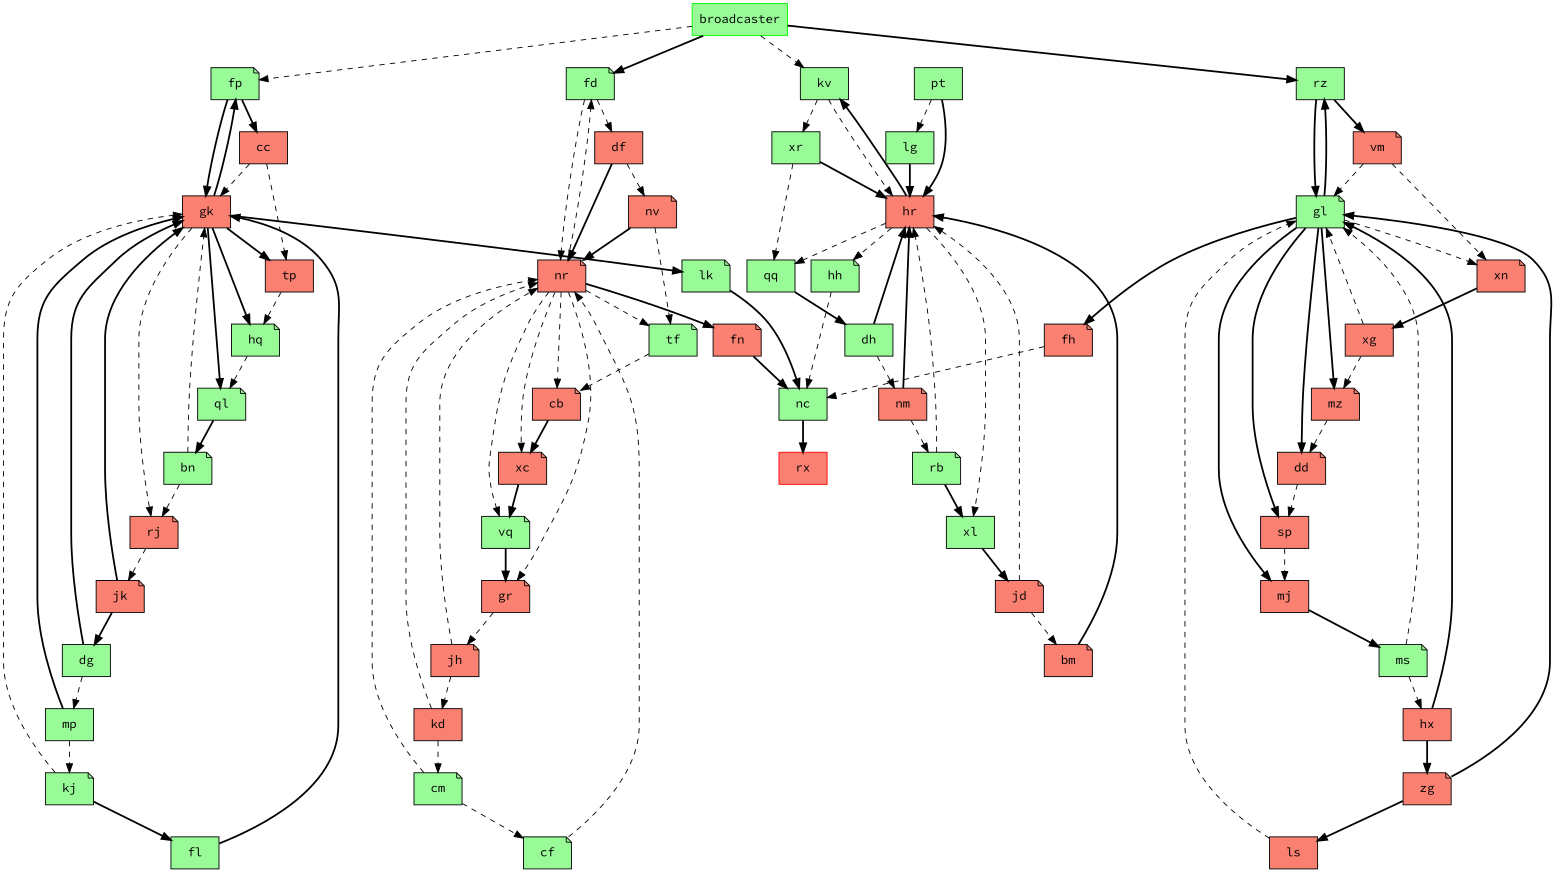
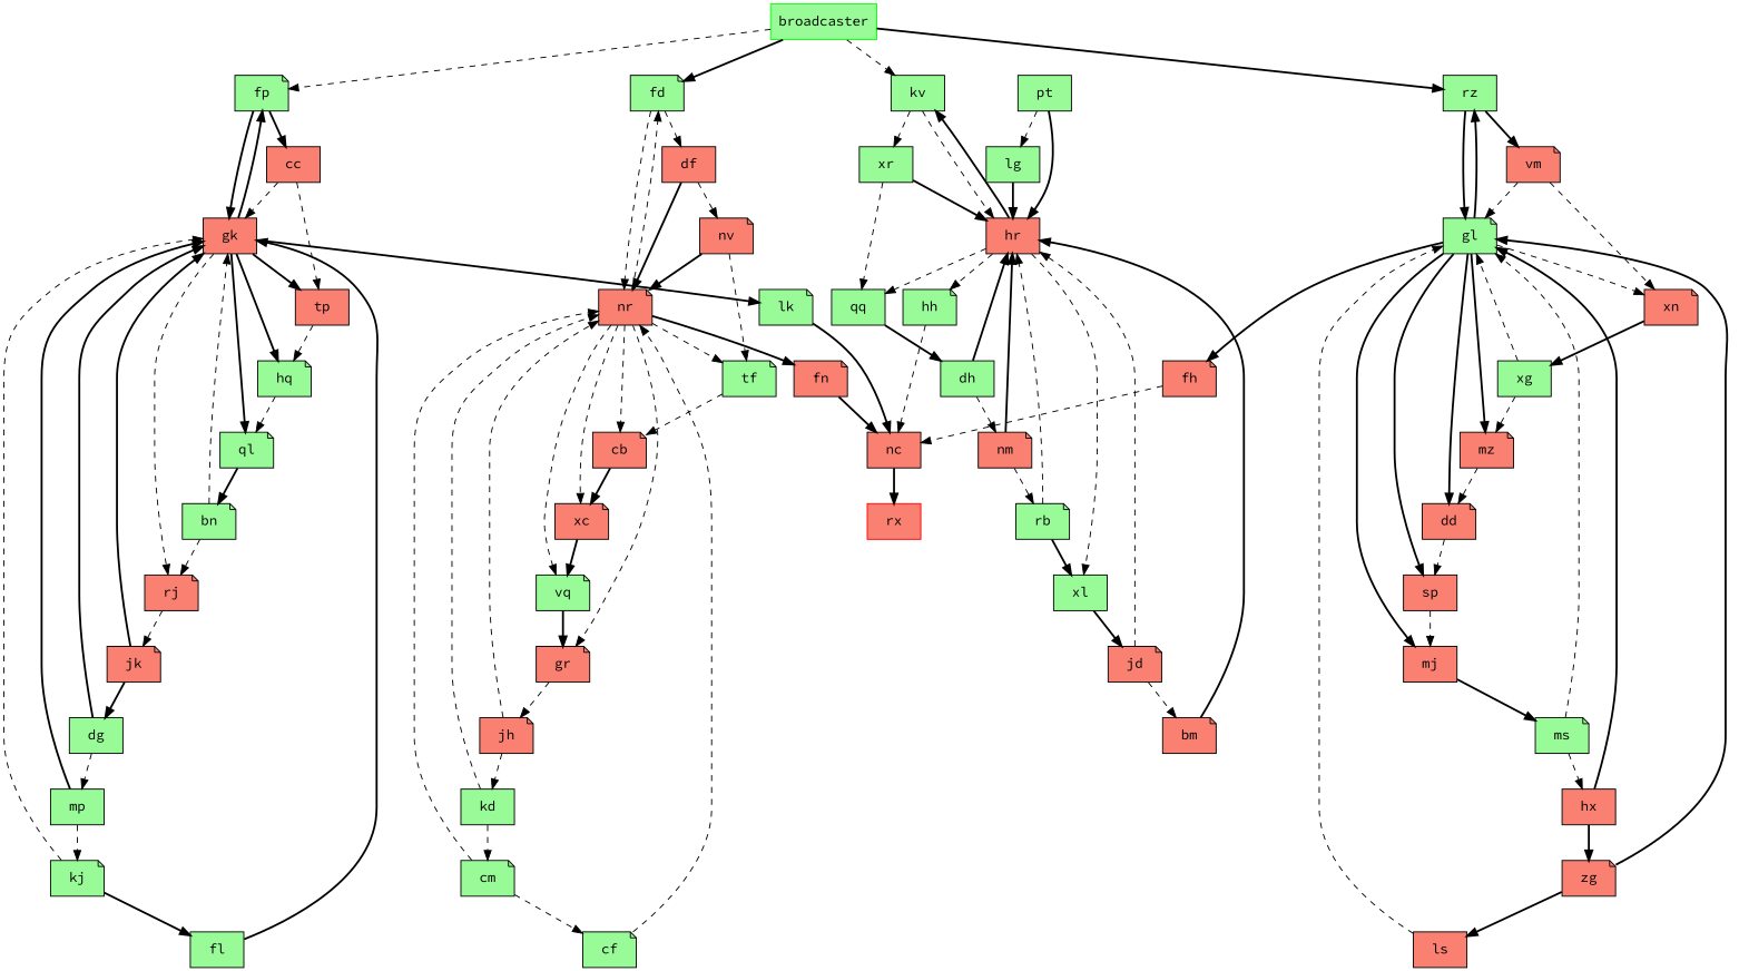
  digraph {
    fontname="Source Code Pro"
    node [fillcolor=salmon fontname="Source Code Pro" shape=note style=filled]
    edge [fontname="Source Code Pro" style=dashed]
    broadcaster [color=green fillcolor=palegreen shape=box]
    rz [fillcolor=palegreen shape=box]
    fp [fillcolor=palegreen]
    kv [fillcolor=palegreen shape=box]
    fd [fillcolor=palegreen]
    gl [fillcolor=palegreen]
    vm
    cc [shape=box]
    gk [shape=box]
    hr [shape=box]
    xr [fillcolor=palegreen shape=box]
    nr
    df [shape=box]
    rx [color=red shape=box]
    ls [shape=box]
    mz
    sp [shape=box]
    mj [shape=box]
    xn
    dd
    fh
    ms [fillcolor=palegreen]
-   xg [shape=box]
-   nc [fillcolor=palegreen shape=box]
+   xg [fillcolor=palegreen shape=box]
+   nc [shape=box]
    tp [shape=box]
    ql [fillcolor=palegreen]
    rj
    lk [fillcolor=palegreen]
    hq [fillcolor=palegreen]
    hh [fillcolor=palegreen]
    xl [fillcolor=palegreen shape=box]
    qq [fillcolor=palegreen shape=box]
    xc
    vq [fillcolor=palegreen]
    gr
    tf [fillcolor=palegreen]
    cb
    fn
    nv
    bn [fillcolor=palegreen]
    jk
    bm
    jd
    dh [fillcolor=palegreen shape=box]
    pt [fillcolor=palegreen shape=box]
    lg [fillcolor=palegreen shape=box]
    dg [fillcolor=palegreen shape=box]
    mp [fillcolor=palegreen shape=box]
    kj [fillcolor=palegreen]
    fl [fillcolor=palegreen shape=box]
    zg
    hx [shape=box]
    jh
    nm
    rb [fillcolor=palegreen]
-   kd [shape=box]
+   kd [fillcolor=palegreen shape=box]
    cm [fillcolor=palegreen]
    cf [fillcolor=palegreen]
    broadcaster -> rz [style=bold]
    broadcaster -> fp
    broadcaster -> kv
    broadcaster -> fd [style=bold]
    rz -> gl [style=bold]
    rz -> vm [style=bold]
    fp -> cc [style=bold]
    fp -> gk [style=bold]
    kv -> hr
    kv -> xr
    fd -> nr
    fd -> df
    gl -> rz [style=bold]
    gl -> mz [style=bold]
    gl -> sp [style=bold]
    gl -> mj [style=bold]
    gl -> xn
    gl -> dd [style=bold]
    gl -> fh [style=bold]
    vm -> gl
    vm -> xn
    cc -> gk
    cc -> tp
    gk -> fp [style=bold]
    gk -> tp [style=bold]
    gk -> ql [style=bold]
    gk -> rj
    gk -> lk [style=bold]
    gk -> hq [style=bold]
    hr -> kv [style=bold]
    hr -> hh
    hr -> xl
    hr -> qq
    xr -> hr [style=bold]
    xr -> qq
    nr -> fd
    nr -> xc
    nr -> vq
    nr -> gr
    nr -> tf
    nr -> cb
    nr -> fn [style=bold]
    df -> nr [style=bold]
    df -> nv
    ls -> gl
    mz -> dd
    sp -> mj
    mj -> ms [style=bold]
    xn -> xg [style=bold]
    dd -> sp
    fh -> nc
    ms -> gl
    ms -> hx
    xg -> gl
    xg -> mz
    nc -> rx [style=bold]
    tp -> hq
    ql -> bn [style=bold]
    rj -> jk
    lk -> nc [style=bold]
    hq -> ql
    hh -> nc
    xl -> jd [style=bold]
    qq -> dh [style=bold]
    xc -> vq [style=bold]
    vq -> gr [style=bold]
    gr -> jh
    tf -> cb
    cb -> xc [style=bold]
    fn -> nc [style=bold]
    nv -> nr [style=bold]
    nv -> tf
    bn -> gk
    bn -> rj
    jk -> gk [style=bold]
    jk -> dg [style=bold]
    bm -> hr [style=bold]
    jd -> hr
    jd -> bm
    dh -> hr [style=bold]
    dh -> nm
    pt -> hr [style=bold]
    pt -> lg
    lg -> hr [style=bold]
    dg -> gk [style=bold]
    dg -> mp
    mp -> gk [style=bold]
    mp -> kj
    kj -> gk
    kj -> fl [style=bold]
    fl -> gk [style=bold]
    zg -> gl [style=bold]
    zg -> ls [style=bold]
    hx -> gl [style=bold]
    hx -> zg [style=bold]
    jh -> nr
    jh -> kd
    nm -> hr [style=bold]
    nm -> rb
    rb -> hr
    rb -> xl [style=bold]
    kd -> nr
    kd -> cm
    cm -> nr
    cm -> cf
    cf -> nr
  }
